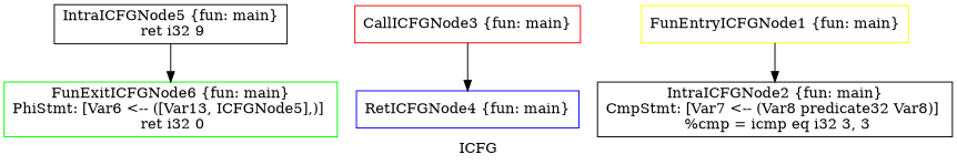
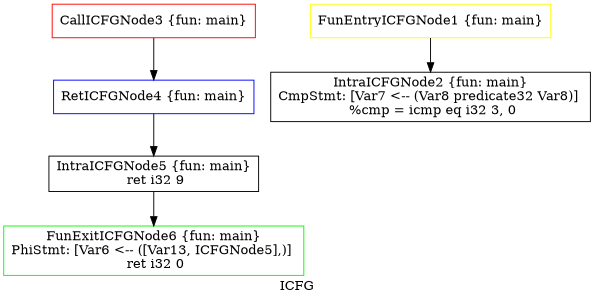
  digraph {
    label=ICFG
    node [color=black shape=record]
    edge [style=solid]
    n1 [color=green label="{FunExitICFGNode6 \{fun: main\}\nPhiStmt: [Var6 \<-- ([Var13, ICFGNode5],)]  \n   ret i32 0 }"]
    n2 [label="{IntraICFGNode5 \{fun: main\}\n   ret i32 9 }"]
    n3 [color=blue label="{RetICFGNode4 \{fun: main\}}"]
    n4 [color=red label="{CallICFGNode3 \{fun: main\}}"]
-   n5 [label="{IntraICFGNode2 \{fun: main\}\nCmpStmt: [Var7 \<-- (Var8 predicate32 Var8)]  \n   %cmp = icmp eq i32 3, 3 }"]
+   n5 [label="{IntraICFGNode2 \{fun: main\}\nCmpStmt: [Var7 \<-- (Var8 predicate32 Var8)]  \n   %cmp = icmp eq i32 3, 0 }"]
    n6 [color=yellow label="{FunEntryICFGNode1 \{fun: main\}}"]
    n2 -> n1
+   n3 -> n2
    n4 -> n3
    n6 -> n5
  }
